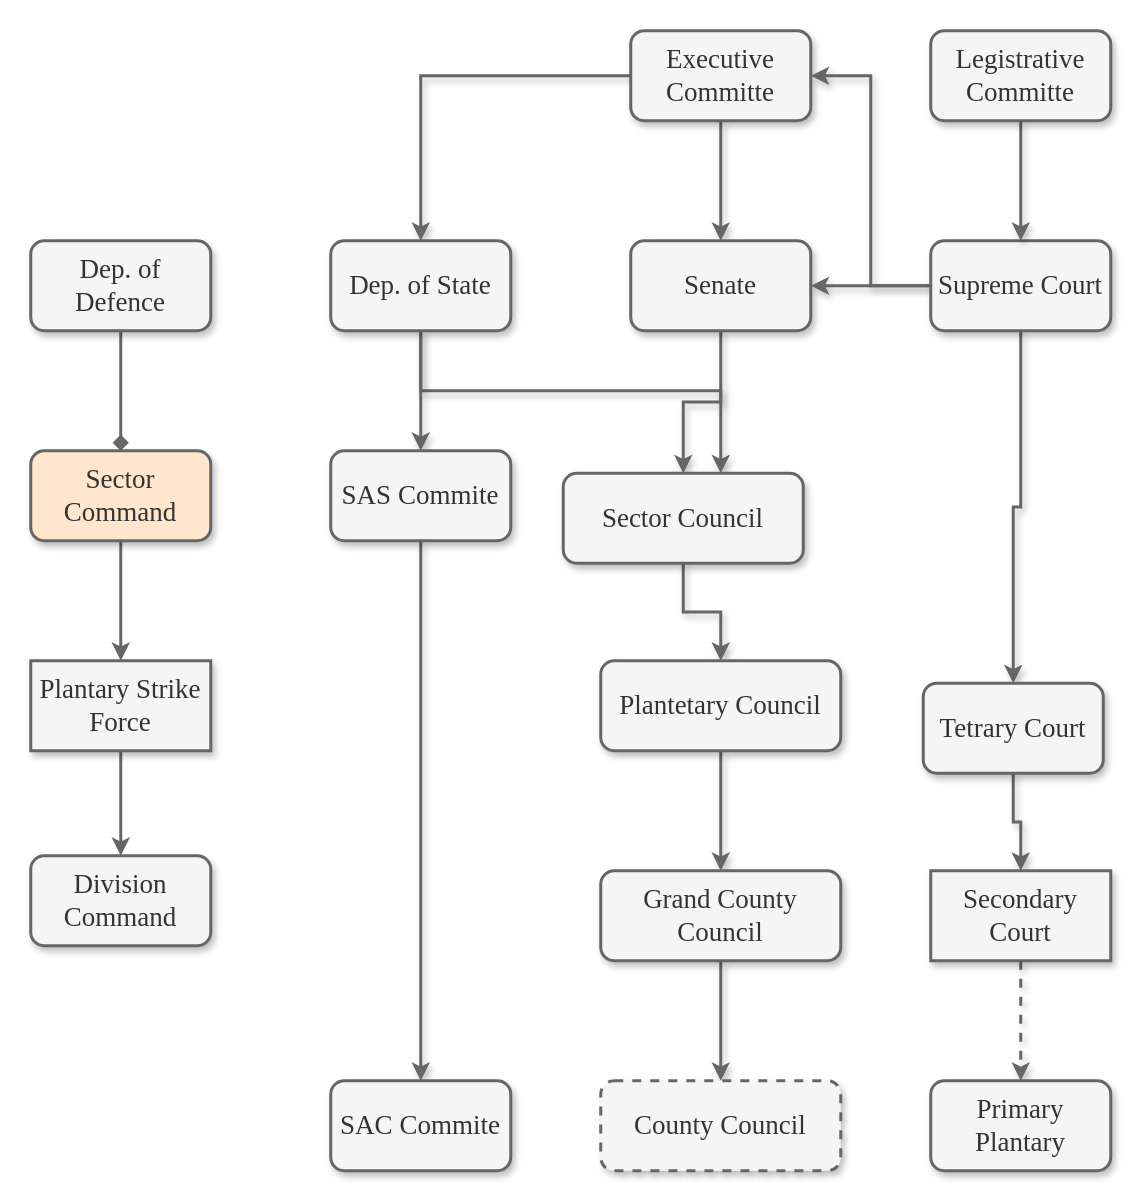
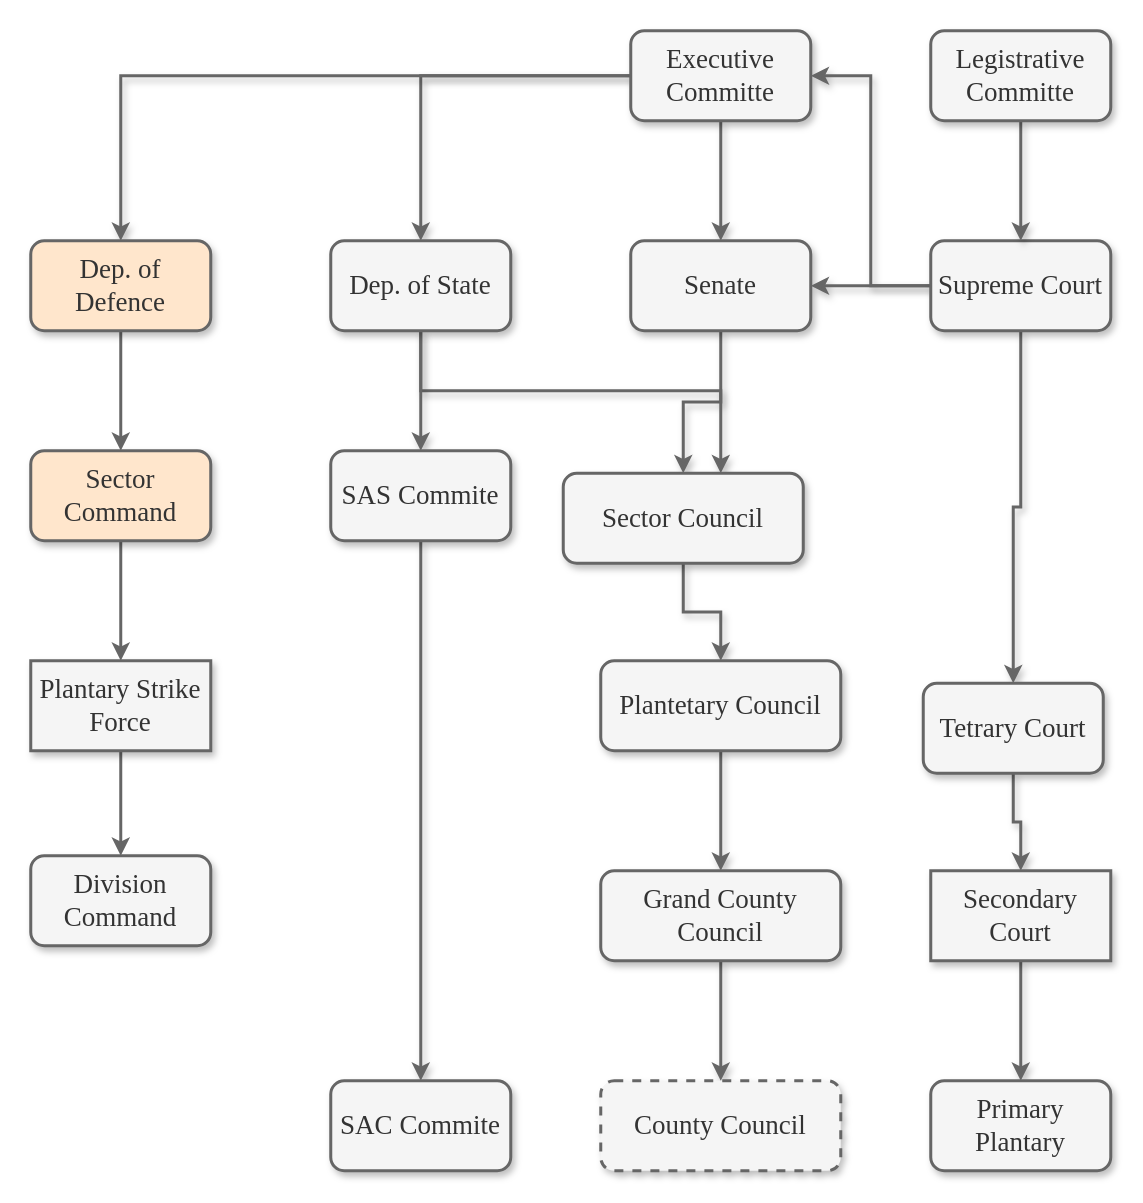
  <mxCell id="0" />
  <mxCell id="1" parent="0" />
  <mxCell id="2" value="" style="edgeStyle=orthogonalEdgeStyle;rounded=0;orthogonalLoop=1;jettySize=auto;html=1;fillColor=#f5f5f5;strokeColor=#666666;shadow=1;strokeWidth=2;" edge="1" parent="1" source="5" target="7"><mxGeometry relative="1" as="geometry" /></mxCell>
  <mxCell id="3" value="" style="edgeStyle=orthogonalEdgeStyle;rounded=0;orthogonalLoop=1;jettySize=auto;html=1;fillColor=#f5f5f5;strokeColor=#666666;shadow=1;strokeWidth=2;" edge="1" parent="1" source="5" target="18"><mxGeometry relative="1" as="geometry" /></mxCell>
+ <mxCell id="4" style="edgeStyle=orthogonalEdgeStyle;rounded=0;orthogonalLoop=1;jettySize=auto;html=1;shadow=1;strokeWidth=2;strokeColor=#666666;" edge="1" parent="1" source="5" target="33"><mxGeometry relative="1" as="geometry" /></mxCell>
  <mxCell id="5" value="Executive Committe" style="rounded=1;whiteSpace=wrap;html=1;fontSize=18;fontFamily=Verdana;fillColor=#f5f5f5;strokeColor=#666666;shadow=1;fontColor=#333333;strokeWidth=2;" vertex="1" parent="1"><mxGeometry x="420" y="20" width="120" height="60" as="geometry" /></mxCell>
  <mxCell id="6" value="" style="edgeStyle=orthogonalEdgeStyle;rounded=0;orthogonalLoop=1;jettySize=auto;html=1;fillColor=#f5f5f5;strokeColor=#666666;shadow=1;strokeWidth=2;" edge="1" parent="1" source="7" target="20"><mxGeometry relative="1" as="geometry" /></mxCell>
  <mxCell id="7" value="Senate" style="rounded=1;whiteSpace=wrap;html=1;fontSize=18;fontFamily=Verdana;fillColor=#f5f5f5;strokeColor=#666666;shadow=1;fontColor=#333333;strokeWidth=2;" vertex="1" parent="1"><mxGeometry x="420" y="160" width="120" height="60" as="geometry" /></mxCell>
  <mxCell id="8" style="edgeStyle=orthogonalEdgeStyle;rounded=0;orthogonalLoop=1;jettySize=auto;html=1;entryX=1;entryY=0.5;entryDx=0;entryDy=0;fillColor=#f5f5f5;strokeColor=#666666;shadow=1;strokeWidth=2;" edge="1" parent="1" source="11" target="7"><mxGeometry relative="1" as="geometry" /></mxCell>
  <mxCell id="9" value="" style="edgeStyle=orthogonalEdgeStyle;rounded=0;orthogonalLoop=1;jettySize=auto;html=1;fillColor=#f5f5f5;strokeColor=#666666;shadow=1;strokeWidth=2;" edge="1" parent="1" source="11" target="13"><mxGeometry relative="1" as="geometry" /></mxCell>
  <mxCell id="10" style="edgeStyle=orthogonalEdgeStyle;rounded=0;orthogonalLoop=1;jettySize=auto;html=1;entryX=1;entryY=0.5;entryDx=0;entryDy=0;fillColor=#f5f5f5;strokeColor=#666666;shadow=1;strokeWidth=2;" edge="1" parent="1" source="11" target="5"><mxGeometry relative="1" as="geometry" /></mxCell>
  <mxCell id="11" value="Supreme Court" style="rounded=1;whiteSpace=wrap;html=1;fontSize=18;fontFamily=Verdana;fillColor=#f5f5f5;strokeColor=#666666;shadow=1;fontColor=#333333;strokeWidth=2;" vertex="1" parent="1"><mxGeometry x="620" y="160" width="120" height="60" as="geometry" /></mxCell>
  <mxCell id="12" value="" style="edgeStyle=orthogonalEdgeStyle;rounded=0;orthogonalLoop=1;jettySize=auto;html=1;fillColor=#f5f5f5;strokeColor=#666666;shadow=1;strokeWidth=2;" edge="1" parent="1" source="13" target="30"><mxGeometry relative="1" as="geometry" /></mxCell>
  <mxCell id="13" value="Tetrary Court" style="rounded=1;whiteSpace=wrap;html=1;fontSize=18;fontFamily=Verdana;fillColor=#f5f5f5;strokeColor=#666666;shadow=1;fontColor=#333333;strokeWidth=2;" vertex="1" parent="1"><mxGeometry x="615" y="455" width="120" height="60" as="geometry" /></mxCell>
  <mxCell id="14" value="" style="edgeStyle=orthogonalEdgeStyle;rounded=0;orthogonalLoop=1;jettySize=auto;html=1;fillColor=#f5f5f5;strokeColor=#666666;shadow=1;strokeWidth=2;" edge="1" parent="1" source="15" target="11"><mxGeometry relative="1" as="geometry" /></mxCell>
  <mxCell id="15" value="Legistrative Committe" style="rounded=1;whiteSpace=wrap;html=1;fontSize=18;fontFamily=Verdana;fillColor=#f5f5f5;strokeColor=#666666;shadow=1;fontColor=#333333;strokeWidth=2;" vertex="1" parent="1"><mxGeometry x="620" y="20" width="120" height="60" as="geometry" /></mxCell>
  <mxCell id="16" style="edgeStyle=orthogonalEdgeStyle;rounded=0;orthogonalLoop=1;jettySize=auto;html=1;fillColor=#f5f5f5;strokeColor=#666666;shadow=1;strokeWidth=2;" edge="1" parent="1" source="18" target="20"><mxGeometry relative="1" as="geometry"><Array as="points"><mxPoint x="280" y="260" /><mxPoint x="480" y="260" /></Array></mxGeometry></mxCell>
  <mxCell id="17" value="" style="edgeStyle=orthogonalEdgeStyle;rounded=0;orthogonalLoop=1;jettySize=auto;html=1;fillColor=#f5f5f5;strokeColor=#666666;shadow=1;strokeWidth=2;" edge="1" parent="1" source="18" target="27"><mxGeometry relative="1" as="geometry" /></mxCell>
  <mxCell id="18" value="Dep. of State" style="rounded=1;whiteSpace=wrap;html=1;fontSize=18;fontFamily=Verdana;fillColor=#f5f5f5;strokeColor=#666666;shadow=1;fontColor=#333333;strokeWidth=2;" vertex="1" parent="1"><mxGeometry x="220" y="160" width="120" height="60" as="geometry" /></mxCell>
  <mxCell id="19" value="" style="edgeStyle=orthogonalEdgeStyle;rounded=0;orthogonalLoop=1;jettySize=auto;html=1;fillColor=#f5f5f5;strokeColor=#666666;shadow=1;strokeWidth=2;" edge="1" parent="1" source="20" target="22"><mxGeometry relative="1" as="geometry" /></mxCell>
  <mxCell id="20" value="Sector Council" style="rounded=1;whiteSpace=wrap;html=1;fontSize=18;fontFamily=Verdana;fillColor=#f5f5f5;strokeColor=#666666;shadow=1;fontColor=#333333;strokeWidth=2;" vertex="1" parent="1"><mxGeometry x="375" y="315" width="160" height="60" as="geometry" /></mxCell>
  <mxCell id="21" value="" style="edgeStyle=orthogonalEdgeStyle;rounded=0;orthogonalLoop=1;jettySize=auto;html=1;fillColor=#f5f5f5;strokeColor=#666666;shadow=1;strokeWidth=2;" edge="1" parent="1" source="22" target="24"><mxGeometry relative="1" as="geometry" /></mxCell>
  <mxCell id="22" value="Plantetary Council" style="rounded=1;whiteSpace=wrap;html=1;fontSize=18;fontFamily=Verdana;fillColor=#f5f5f5;strokeColor=#666666;shadow=1;fontColor=#333333;strokeWidth=2;" vertex="1" parent="1"><mxGeometry x="400" y="440" width="160" height="60" as="geometry" /></mxCell>
  <mxCell id="23" value="" style="edgeStyle=orthogonalEdgeStyle;rounded=0;orthogonalLoop=1;jettySize=auto;html=1;fillColor=#f5f5f5;strokeColor=#666666;shadow=1;strokeWidth=2;" edge="1" parent="1" source="24" target="25"><mxGeometry relative="1" as="geometry" /></mxCell>
  <mxCell id="24" value="Grand County Council" style="rounded=1;whiteSpace=wrap;html=1;fontSize=18;fontFamily=Verdana;fillColor=#f5f5f5;strokeColor=#666666;shadow=1;fontColor=#333333;strokeWidth=2;" vertex="1" parent="1"><mxGeometry x="400" y="580" width="160" height="60" as="geometry" /></mxCell>
  <mxCell id="25" value="County Council" style="rounded=1;whiteSpace=wrap;html=1;fontSize=18;fontFamily=Verdana;fillColor=#f5f5f5;strokeColor=#666666;shadow=1;fontColor=#333333;strokeWidth=2;dashed=1;" vertex="1" parent="1"><mxGeometry x="400" y="720" width="160" height="60" as="geometry" /></mxCell>
  <mxCell id="26" value="" style="edgeStyle=orthogonalEdgeStyle;rounded=0;orthogonalLoop=1;jettySize=auto;html=1;fillColor=#f5f5f5;strokeColor=#666666;shadow=1;strokeWidth=2;" edge="1" parent="1" source="27" target="28"><mxGeometry relative="1" as="geometry" /></mxCell>
  <mxCell id="27" value="SAS Commite" style="rounded=1;whiteSpace=wrap;html=1;fontSize=18;fontFamily=Verdana;fillColor=#f5f5f5;strokeColor=#666666;shadow=1;fontColor=#333333;strokeWidth=2;" vertex="1" parent="1"><mxGeometry x="220" y="300" width="120" height="60" as="geometry" /></mxCell>
  <mxCell id="28" value="SAC Commite" style="rounded=1;whiteSpace=wrap;html=1;fontSize=18;fontFamily=Verdana;fillColor=#f5f5f5;strokeColor=#666666;shadow=1;fontColor=#333333;strokeWidth=2;" vertex="1" parent="1"><mxGeometry x="220" y="720" width="120" height="60" as="geometry" /></mxCell>
- <mxCell id="29" value="" style="edgeStyle=orthogonalEdgeStyle;rounded=0;orthogonalLoop=1;jettySize=auto;html=1;fillColor=#f5f5f5;strokeColor=#666666;shadow=1;strokeWidth=2;dashed=1;" edge="1" parent="1" source="30" target="31"><mxGeometry relative="1" as="geometry" /></mxCell>
+ <mxCell id="29" value="" style="edgeStyle=orthogonalEdgeStyle;rounded=0;orthogonalLoop=1;jettySize=auto;html=1;fillColor=#f5f5f5;strokeColor=#666666;shadow=1;strokeWidth=2;" edge="1" parent="1" source="30" target="31"><mxGeometry relative="1" as="geometry" /></mxCell>
  <mxCell id="30" value="Secondary Court" style="whiteSpace=wrap;html=1;fontSize=18;fontFamily=Verdana;fillColor=#f5f5f5;strokeColor=#666666;shadow=1;fontColor=#333333;strokeWidth=2;rounded=0;" vertex="1" parent="1"><mxGeometry x="620" y="580" width="120" height="60" as="geometry" /></mxCell>
  <mxCell id="31" value="Primary Plantary" style="rounded=1;whiteSpace=wrap;html=1;fontSize=18;fontFamily=Verdana;fillColor=#f5f5f5;strokeColor=#666666;shadow=1;fontColor=#333333;strokeWidth=2;" vertex="1" parent="1"><mxGeometry x="620" y="720" width="120" height="60" as="geometry" /></mxCell>
- <mxCell id="32" value="" style="edgeStyle=orthogonalEdgeStyle;rounded=0;orthogonalLoop=1;jettySize=auto;html=1;strokeWidth=2;strokeColor=#666666;endArrow=diamond;" edge="1" parent="1" source="33" target="35"><mxGeometry relative="1" as="geometry" /></mxCell>
- <mxCell id="33" value="Dep. of Defence" style="rounded=1;whiteSpace=wrap;html=1;fontSize=18;fontFamily=Verdana;fillColor=#f5f5f5;strokeColor=#666666;shadow=1;fontColor=#333333;strokeWidth=2;" vertex="1" parent="1"><mxGeometry x="20" y="160" width="120" height="60" as="geometry" /></mxCell>
+ <mxCell id="32" value="" style="edgeStyle=orthogonalEdgeStyle;rounded=0;orthogonalLoop=1;jettySize=auto;html=1;strokeWidth=2;strokeColor=#666666;" edge="1" parent="1" source="33" target="35"><mxGeometry relative="1" as="geometry" /></mxCell>
+ <mxCell id="33" value="Dep. of Defence" style="rounded=1;whiteSpace=wrap;html=1;fontSize=18;fontFamily=Verdana;fillColor=#ffe6cc;strokeColor=#666666;shadow=1;fontColor=#333333;strokeWidth=2;" vertex="1" parent="1"><mxGeometry x="20" y="160" width="120" height="60" as="geometry" /></mxCell>
  <mxCell id="34" value="" style="edgeStyle=orthogonalEdgeStyle;rounded=0;orthogonalLoop=1;jettySize=auto;html=1;strokeWidth=2;strokeColor=#666666;" edge="1" parent="1" source="35" target="37"><mxGeometry relative="1" as="geometry" /></mxCell>
  <mxCell id="35" value="Sector Command" style="rounded=1;whiteSpace=wrap;html=1;fontSize=18;fontFamily=Verdana;fillColor=#ffe6cc;strokeColor=#666666;shadow=1;fontColor=#333333;strokeWidth=2;" vertex="1" parent="1"><mxGeometry x="20" y="300" width="120" height="60" as="geometry" /></mxCell>
  <mxCell id="36" value="" style="edgeStyle=orthogonalEdgeStyle;rounded=0;orthogonalLoop=1;jettySize=auto;html=1;strokeWidth=2;strokeColor=#666666;" edge="1" parent="1" source="37" target="38"><mxGeometry relative="1" as="geometry" /></mxCell>
  <mxCell id="37" value="Plantary Strike Force" style="whiteSpace=wrap;html=1;fontSize=18;fontFamily=Verdana;fillColor=#f5f5f5;strokeColor=#666666;shadow=1;fontColor=#333333;strokeWidth=2;rounded=0;" vertex="1" parent="1"><mxGeometry x="20" y="440" width="120" height="60" as="geometry" /></mxCell>
  <mxCell id="38" value="Division Command" style="rounded=1;whiteSpace=wrap;html=1;fontSize=18;fontFamily=Verdana;fillColor=#f5f5f5;strokeColor=#666666;shadow=1;fontColor=#333333;strokeWidth=2;" vertex="1" parent="1"><mxGeometry x="20" y="570" width="120" height="60" as="geometry" /></mxCell>
